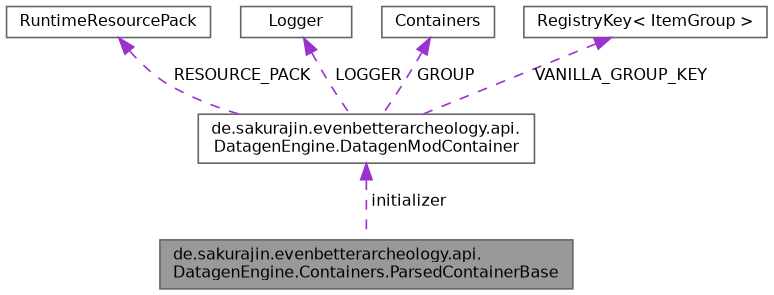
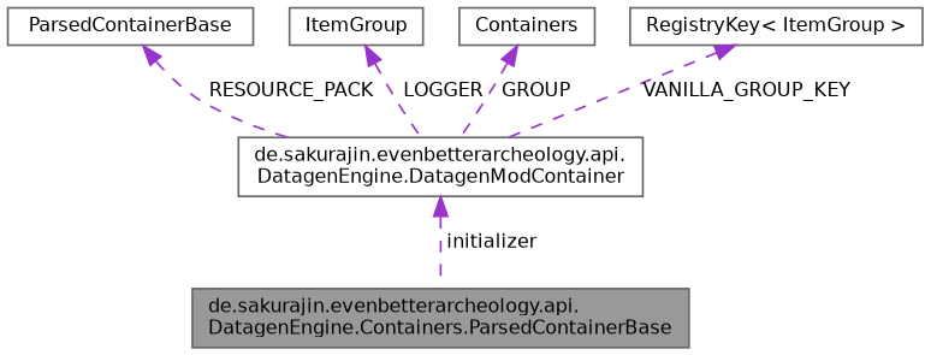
  digraph {
    node [color=gray40 fillcolor=white fontname=Helvetica fontsize=10 shape=box style=filled]
    edge [color=darkorchid3 dir=back fontname=Helvetica fontsize=10 labelfontname=Helvetica labelfontsize=10 style=dashed]
    n1 [fillcolor=grey60 fontcolor=black height=0.2 label="de.sakurajin.evenbetterarcheology.api.\lDatagenEngine.Containers.ParsedContainerBase" width=0.4]
    n2 [height=0.2 label="de.sakurajin.evenbetterarcheology.api.\lDatagenEngine.DatagenModContainer" width=0.4]
-   n3 [height=0.2 label=RuntimeResourcePack width=0.4]
-   n4 [height=0.2 label=Logger width=0.4]
+   n3 [height=0.2 label=ParsedContainerBase width=0.4]
+   n4 [height=0.2 label=ItemGroup width=0.4]
    n5 [height=0.2 label=Containers width=0.4]
    n6 [height=0.2 label="RegistryKey\< ItemGroup \>" width=0.4]
    n2 -> n1 [label=" initializer"]
    n3 -> n2 [label=" RESOURCE_PACK"]
    n4 -> n2 [label=" LOGGER"]
    n5 -> n2 [label=" GROUP"]
    n6 -> n2 [label=" VANILLA_GROUP_KEY"]
  }
